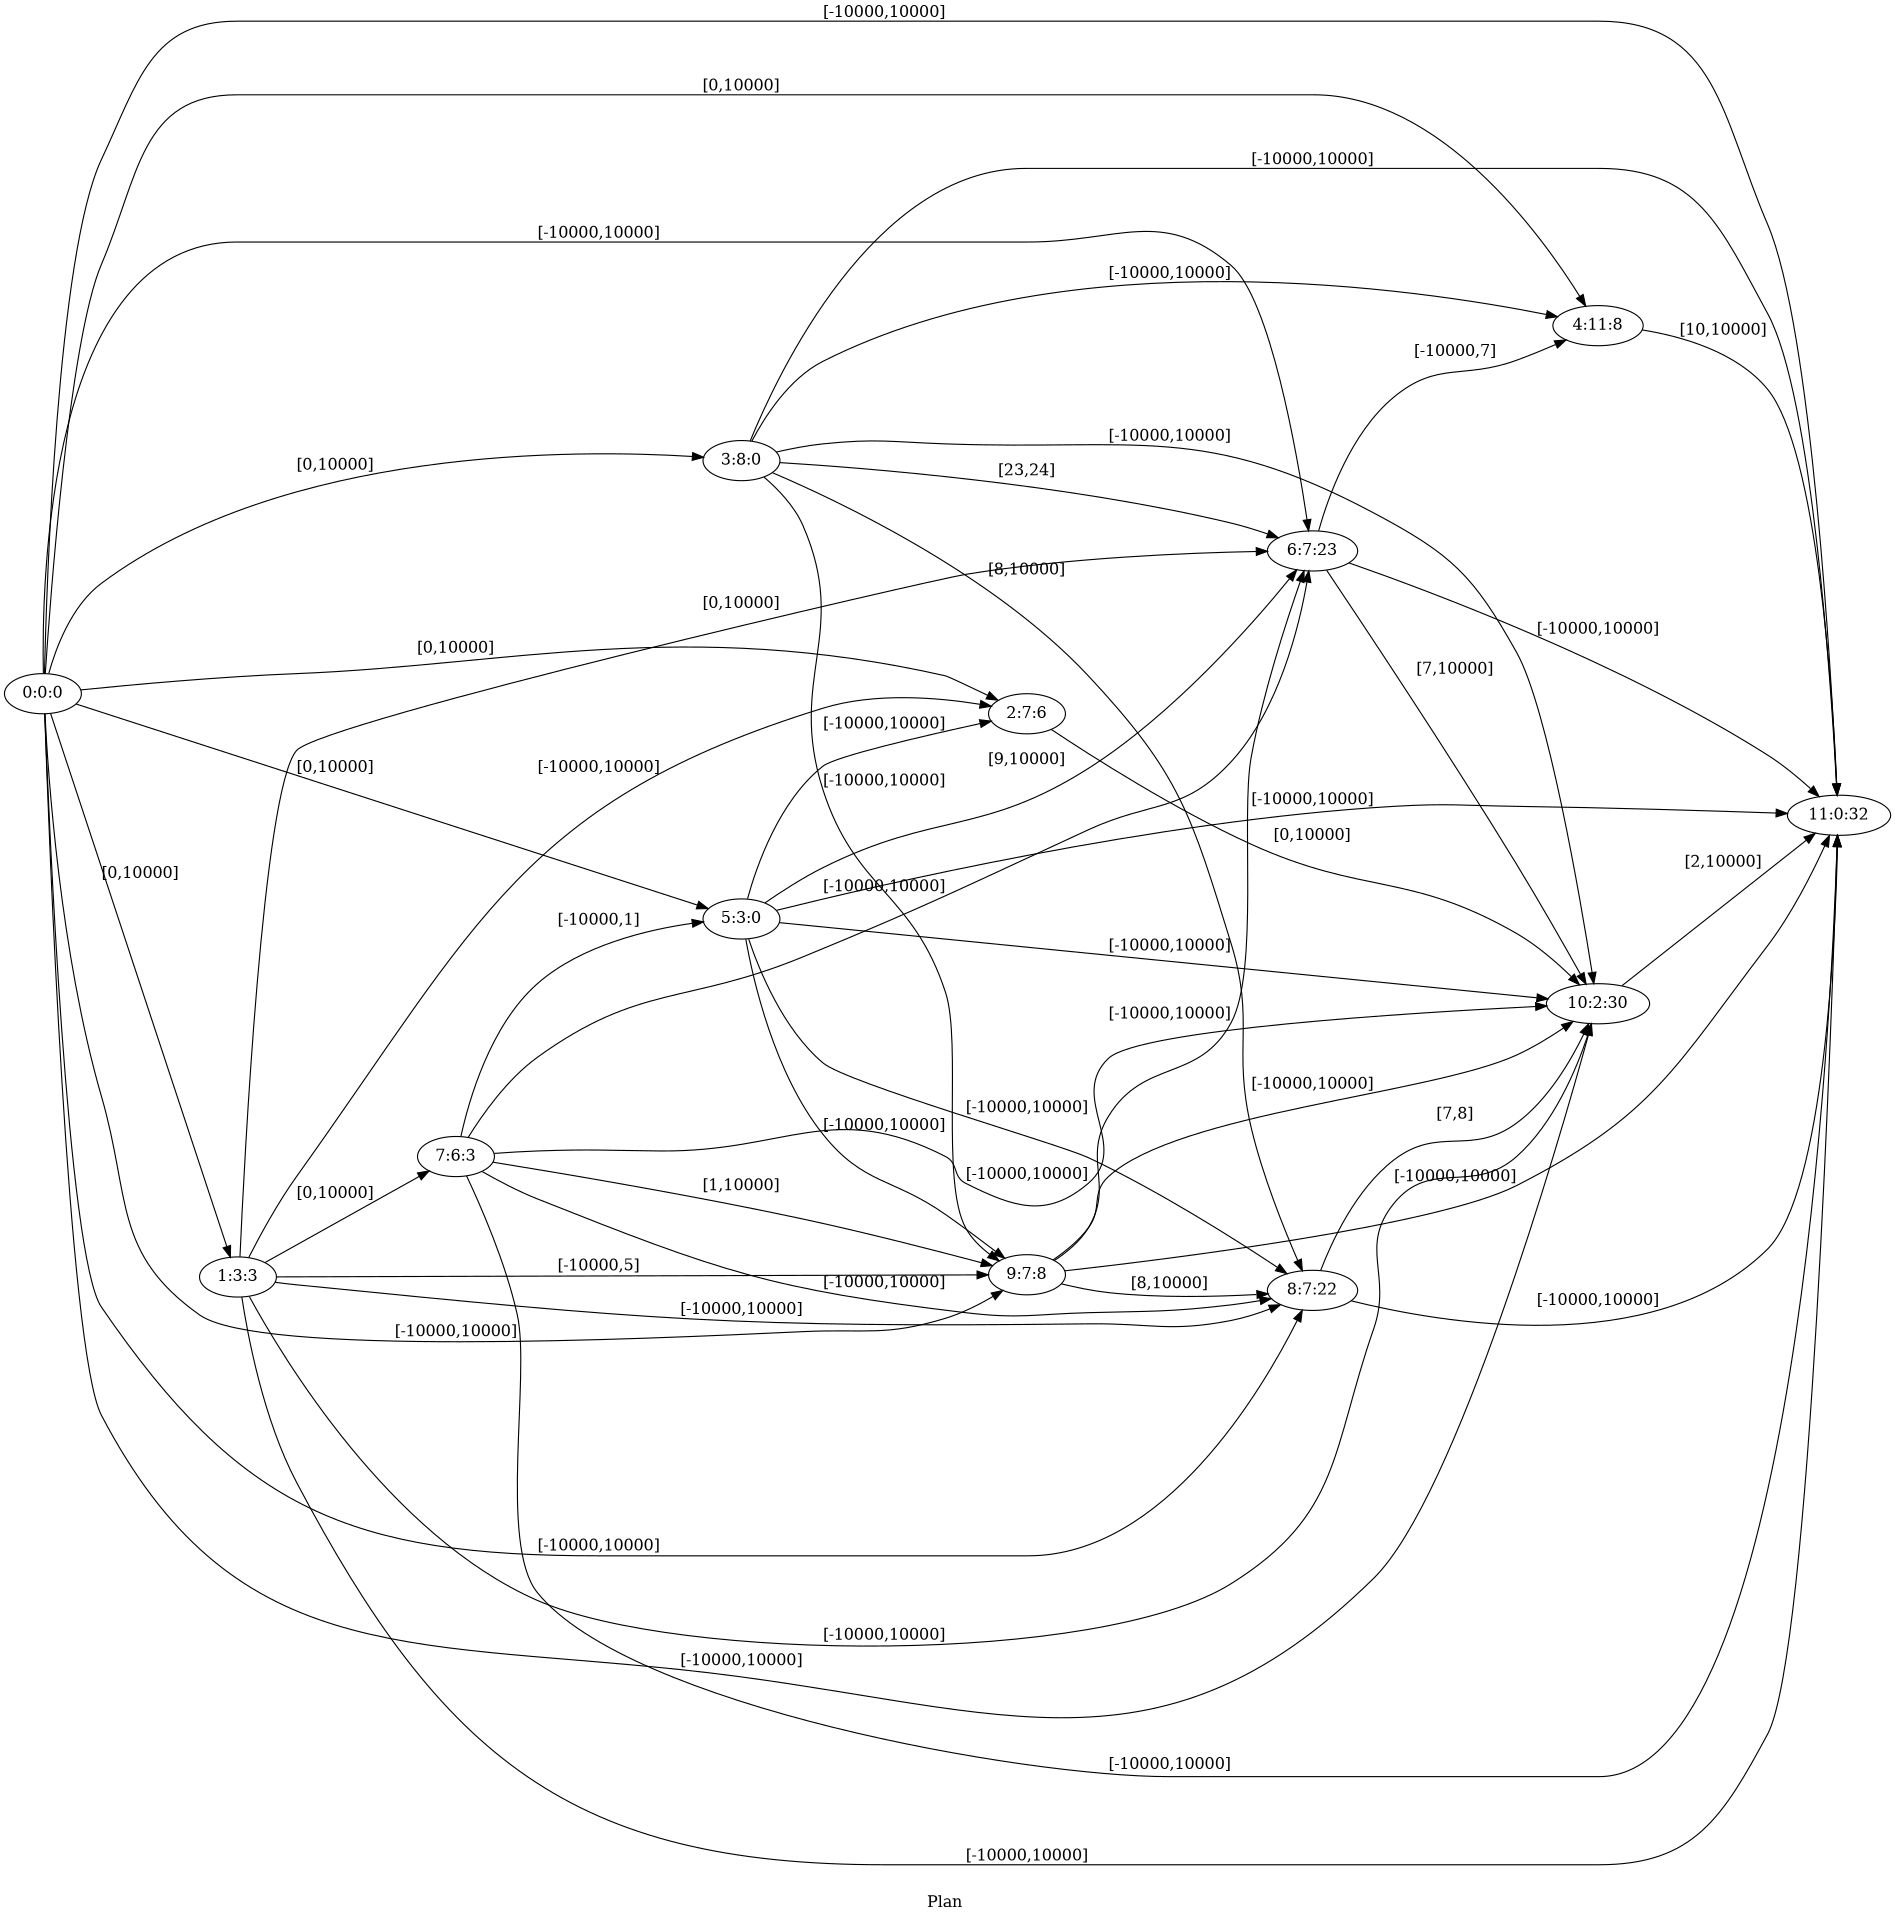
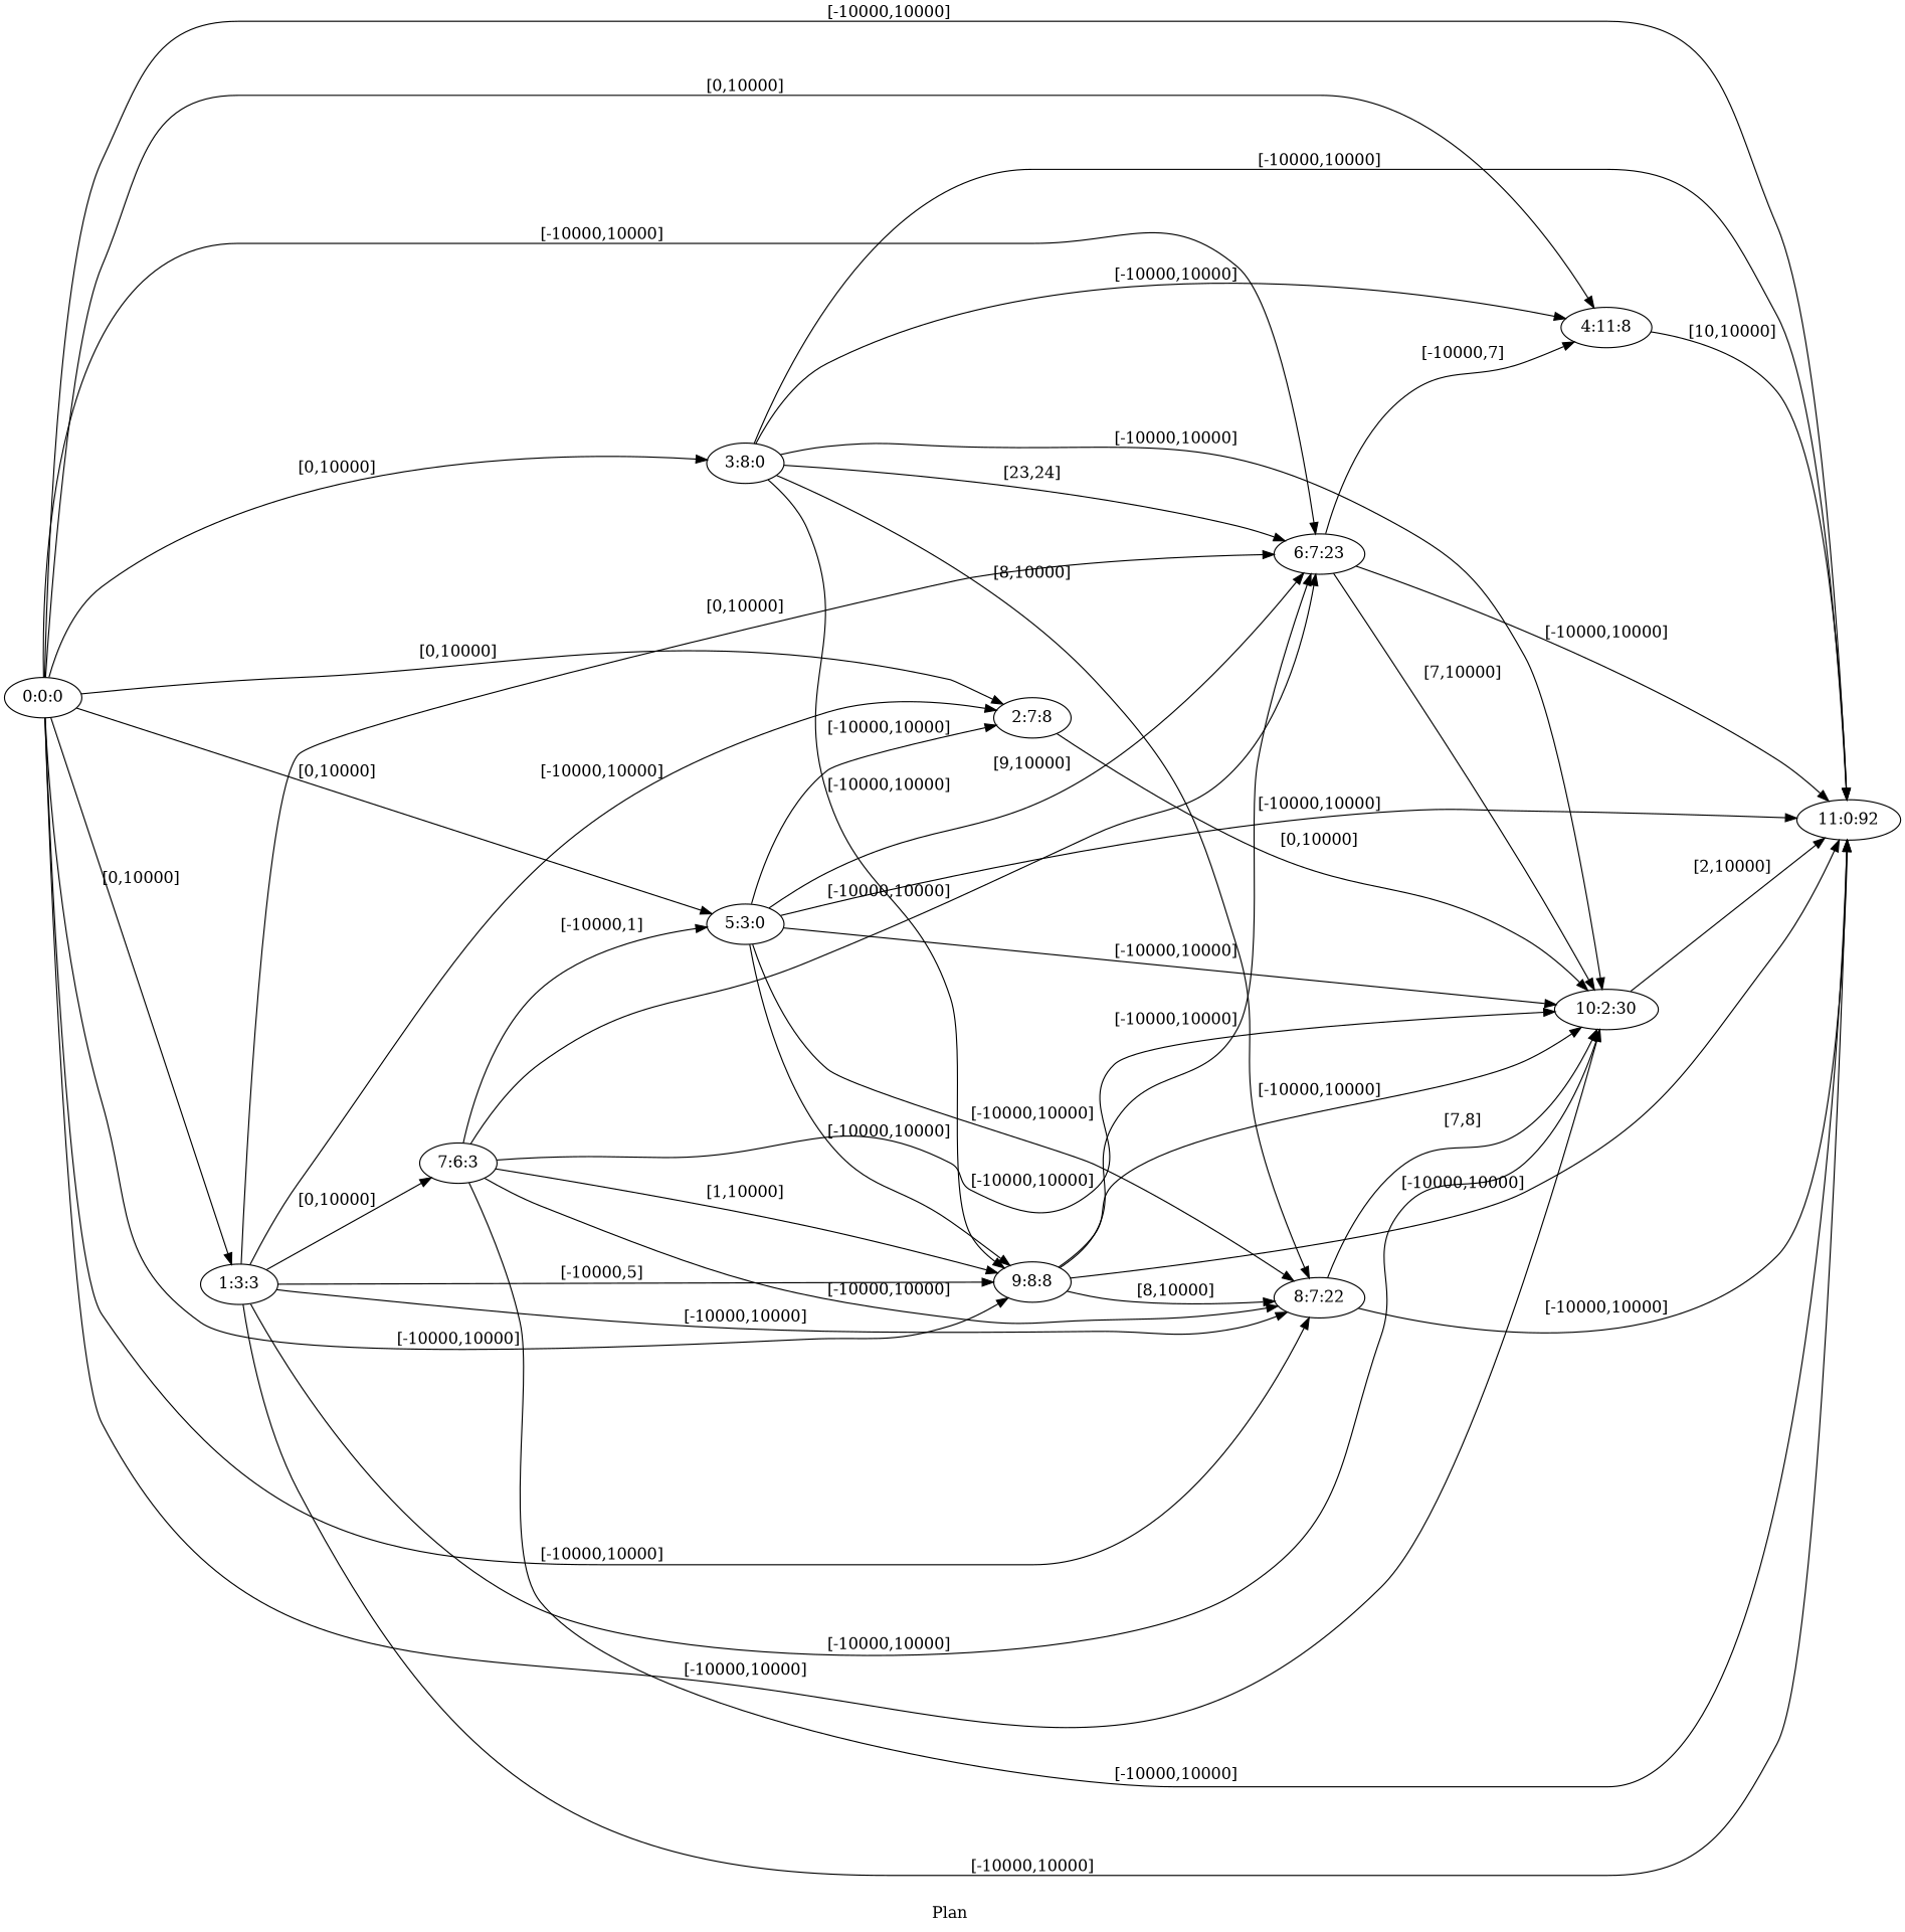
  digraph {
    fldt=0.672855
    label="Plan "
    nodesep=.45
    rankdir=LR
    "0:0:0"
    "1:3:3"
-   "2:7:6"
+   "2:7:6" [label="2:7:8"]
    "3:8:0"
    n5 [label="4:11:8"]
    "5:3:0"
    "6:7:23"
    "8:7:22"
-   "9:7:8"
+   "9:7:8" [label="9:8:8"]
    "10:2:30"
-   "11:0:32"
+   "11:0:32" [label="11:0:92"]
    "7:6:3"
    "0:0:0" -> "1:3:3" [label="[0,10000]"]
    "0:0:0" -> "2:7:6" [label="[0,10000]"]
    "0:0:0" -> "3:8:0" [label="[0,10000]"]
    "0:0:0" -> n5 [label="[0,10000]"]
    "0:0:0" -> "5:3:0" [label="[0,10000]"]
    "0:0:0" -> "6:7:23" [label="[-10000,10000]"]
    "0:0:0" -> "8:7:22" [label="[-10000,10000]"]
    "0:0:0" -> "9:7:8" [label="[-10000,10000]"]
    "0:0:0" -> "10:2:30" [label="[-10000,10000]"]
    "0:0:0" -> "11:0:32" [label="[-10000,10000]"]
    "1:3:3" -> "2:7:6" [label="[-10000,10000]"]
    "1:3:3" -> "6:7:23" [label="[0,10000]"]
    "1:3:3" -> "8:7:22" [label="[-10000,10000]"]
    "1:3:3" -> "9:7:8" [label="[-10000,5]"]
    "1:3:3" -> "10:2:30" [label="[-10000,10000]"]
    "1:3:3" -> "11:0:32" [label="[-10000,10000]"]
    "1:3:3" -> "7:6:3" [label="[0,10000]"]
    "2:7:6" -> "10:2:30" [label="[0,10000]"]
    "3:8:0" -> n5 [label="[-10000,10000]"]
    "3:8:0" -> "6:7:23" [label="[23,24]"]
    "3:8:0" -> "8:7:22" [label="[8,10000]"]
    "3:8:0" -> "9:7:8" [label="[-10000,10000]"]
    "3:8:0" -> "10:2:30" [label="[-10000,10000]"]
    "3:8:0" -> "11:0:32" [label="[-10000,10000]"]
    n5 -> "11:0:32" [label="[10,10000]"]
    "5:3:0" -> "2:7:6" [label="[-10000,10000]"]
    "5:3:0" -> "6:7:23" [label="[9,10000]"]
    "5:3:0" -> "8:7:22" [label="[-10000,10000]"]
    "5:3:0" -> "9:7:8" [label="[-10000,10000]"]
    "5:3:0" -> "10:2:30" [label="[-10000,10000]"]
    "5:3:0" -> "11:0:32" [label="[-10000,10000]"]
    "6:7:23" -> n5 [label="[-10000,7]"]
    "6:7:23" -> "10:2:30" [label="[7,10000]"]
    "6:7:23" -> "11:0:32" [label="[-10000,10000]"]
    "8:7:22" -> "10:2:30" [label="[7,8]"]
    "8:7:22" -> "11:0:32" [label="[-10000,10000]"]
    "9:7:8" -> "6:7:23" [label="[-10000,10000]"]
    "9:7:8" -> "8:7:22" [label="[8,10000]"]
    "9:7:8" -> "10:2:30" [label="[-10000,10000]"]
    "9:7:8" -> "11:0:32" [label="[-10000,10000]"]
    "10:2:30" -> "11:0:32" [label="[2,10000]"]
    "7:6:3" -> "5:3:0" [label="[-10000,1]"]
    "7:6:3" -> "6:7:23" [label="[-10000,10000]"]
    "7:6:3" -> "8:7:22" [label="[-10000,10000]"]
    "7:6:3" -> "9:7:8" [label="[1,10000]"]
    "7:6:3" -> "10:2:30" [label="[-10000,10000]"]
    "7:6:3" -> "11:0:32" [label="[-10000,10000]"]
  }
